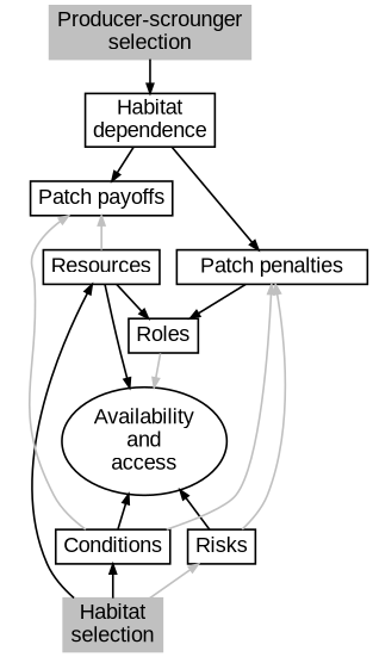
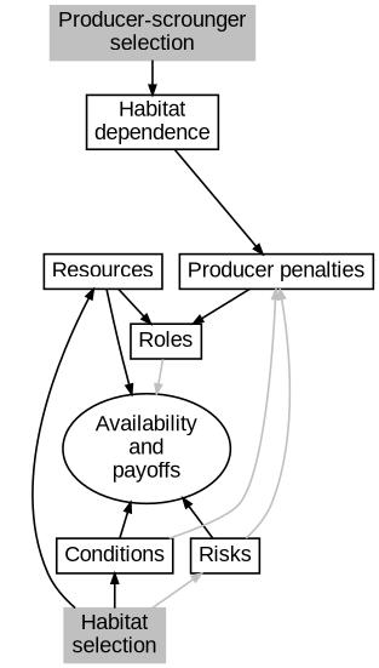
  digraph {
    fontname="Liberation Sans"
    rankdir=TB
    node [fontname="Liberation Sans" fontsize=22 penwidth=2 shape=box]
    edge [dir=back fontname="Liberation Sans" penwidth=2]
    n1 [color=grey label="Habitat\nselection" style=filled]
    Resources
    Roles
    Conditions
    Risks
-   n6 [label="Availability\nand\naccess" shape=ellipse]
+   n6 [label="Availability\nand\npayoffs" shape=ellipse]
    n7 [color=grey label="Producer-scrounger\nselection" style=filled]
    n8 [label="Habitat\ndependence"]
-   n9 [label="Patch penalties"]
-   n10 [label="Patch payoffs"]
+   n9 [label="Producer penalties"]
    Resources -> n1
    Resources -> Roles [dir=""]
    Roles -> n6 [color=grey dir=""]
    Conditions -> n1
    Risks -> n1 [color=grey]
    n6 -> Resources
    n6 -> Conditions
    n6 -> Risks
    n7 -> n8 [dir=""]
    n8 -> n9 [dir=""]
-   n8 -> n10 [dir=""]
    n9 -> Roles [dir=""]
    n9 -> Conditions [color=grey]
    n9 -> Risks [color=grey]
-   n10 -> Resources [color=grey]
-   n10 -> Conditions [color=grey]
  }
